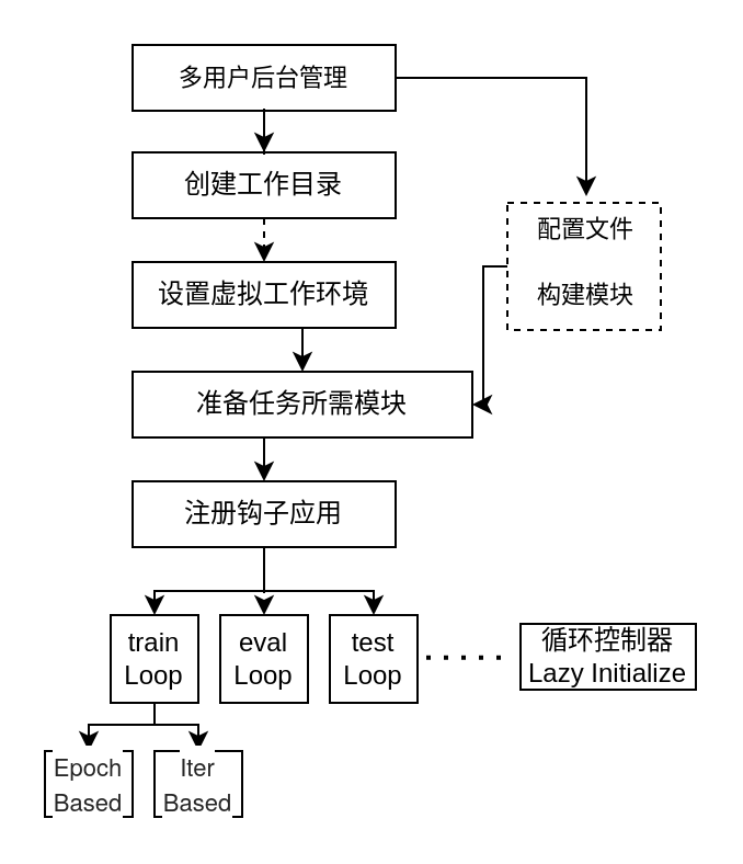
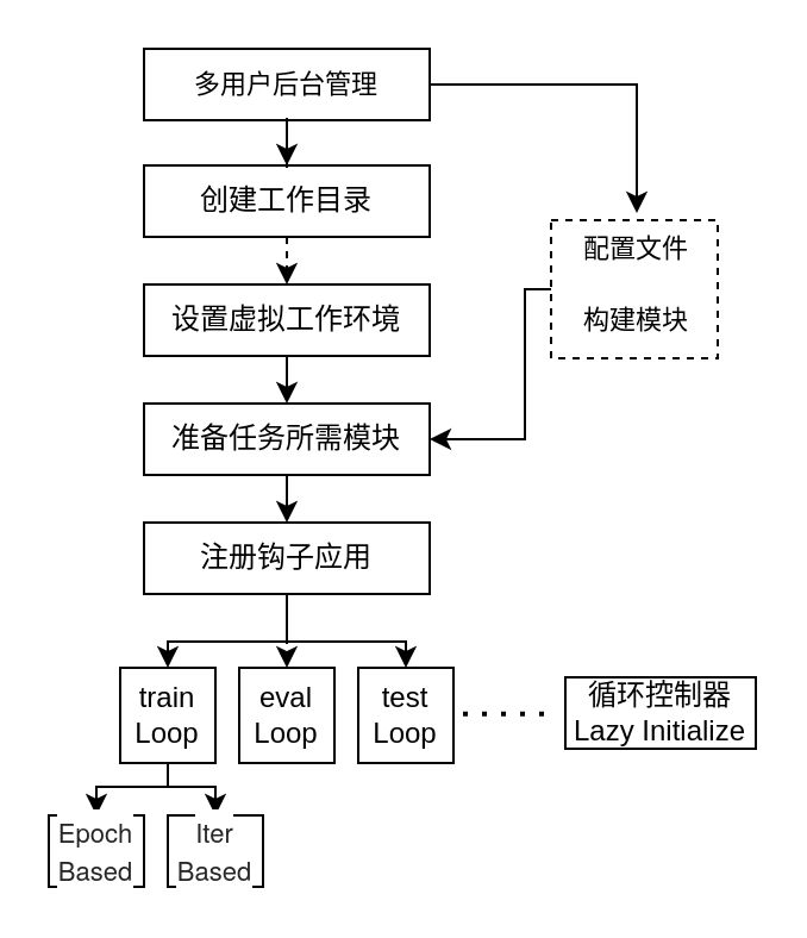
  <mxCell id="0" />
  <mxCell id="1" parent="0" />
  <mxCell id="2" style="edgeStyle=orthogonalEdgeStyle;rounded=0;orthogonalLoop=1;jettySize=auto;html=1;exitX=0.5;exitY=1;exitDx=0;exitDy=0;entryX=0.5;entryY=0;entryDx=0;entryDy=0;dashed=1;" edge="1" parent="1" source="3" target="5"><mxGeometry relative="1" as="geometry" /></mxCell>
  <mxCell id="3" value="创建工作目录" style="rounded=0;whiteSpace=wrap;html=1;fillColor=none;" vertex="1" parent="1"><mxGeometry x="60" y="69" width="120" height="30" as="geometry" /></mxCell>
  <mxCell id="4" style="edgeStyle=orthogonalEdgeStyle;rounded=0;orthogonalLoop=1;jettySize=auto;html=1;exitX=0.5;exitY=1;exitDx=0;exitDy=0;entryX=0.5;entryY=0;entryDx=0;entryDy=0;" edge="1" parent="1" source="5" target="7"><mxGeometry relative="1" as="geometry" /></mxCell>
  <mxCell id="5" value="设置虚拟工作环境" style="rounded=0;whiteSpace=wrap;html=1;fillColor=none;" vertex="1" parent="1"><mxGeometry x="60" y="119" width="120" height="30" as="geometry" /></mxCell>
  <mxCell id="6" style="edgeStyle=orthogonalEdgeStyle;rounded=0;orthogonalLoop=1;jettySize=auto;html=1;exitX=0.5;exitY=1;exitDx=0;exitDy=0;entryX=0.5;entryY=0;entryDx=0;entryDy=0;" edge="1" parent="1" source="7" target="11"><mxGeometry relative="1" as="geometry" /></mxCell>
- <mxCell id="7" value="准备任务所需模块" style="rounded=0;whiteSpace=wrap;html=1;fillColor=none;" vertex="1" parent="1"><mxGeometry x="60" y="169" width="155" height="30" as="geometry" /></mxCell>
+ <mxCell id="7" value="准备任务所需模块" style="rounded=0;whiteSpace=wrap;html=1;fillColor=none;" vertex="1" parent="1"><mxGeometry x="60" y="169" width="120" height="30" as="geometry" /></mxCell>
  <mxCell id="8" style="edgeStyle=orthogonalEdgeStyle;rounded=0;orthogonalLoop=1;jettySize=auto;html=1;exitX=0.5;exitY=1;exitDx=0;exitDy=0;entryX=0.5;entryY=0;entryDx=0;entryDy=0;dashed=1;" edge="1" parent="1" source="11" target="15"><mxGeometry relative="1" as="geometry" /></mxCell>
  <mxCell id="9" style="edgeStyle=orthogonalEdgeStyle;rounded=0;orthogonalLoop=1;jettySize=auto;html=1;exitX=0.5;exitY=1;exitDx=0;exitDy=0;entryX=0.5;entryY=0;entryDx=0;entryDy=0;" edge="1" parent="1" source="11" target="14"><mxGeometry relative="1" as="geometry" /></mxCell>
  <mxCell id="10" style="edgeStyle=orthogonalEdgeStyle;rounded=0;orthogonalLoop=1;jettySize=auto;html=1;exitX=0.5;exitY=1;exitDx=0;exitDy=0;entryX=0.5;entryY=0;entryDx=0;entryDy=0;" edge="1" parent="1" source="11" target="16"><mxGeometry relative="1" as="geometry" /></mxCell>
  <mxCell id="11" value="注册钩子应用" style="rounded=0;whiteSpace=wrap;html=1;fillColor=none;" vertex="1" parent="1"><mxGeometry x="60" y="219" width="120" height="30" as="geometry" /></mxCell>
  <mxCell id="12" style="edgeStyle=orthogonalEdgeStyle;rounded=0;orthogonalLoop=1;jettySize=auto;html=1;entryX=0.5;entryY=0;entryDx=0;entryDy=0;fontSize=11;" edge="1" parent="1" source="14" target="19"><mxGeometry relative="1" as="geometry"><Array as="points"><mxPoint x="70" y="330" /><mxPoint x="40" y="330" /></Array></mxGeometry></mxCell>
  <mxCell id="13" style="edgeStyle=orthogonalEdgeStyle;rounded=0;orthogonalLoop=1;jettySize=auto;html=1;exitX=0.5;exitY=1;exitDx=0;exitDy=0;entryX=0.5;entryY=0;entryDx=0;entryDy=0;fontSize=11;" edge="1" parent="1" source="14" target="20"><mxGeometry relative="1" as="geometry"><Array as="points"><mxPoint x="70" y="330" /><mxPoint x="90" y="330" /></Array></mxGeometry></mxCell>
  <mxCell id="14" value="train&lt;br&gt;Loop" style="rounded=0;whiteSpace=wrap;html=1;fillColor=none;" vertex="1" parent="1"><mxGeometry x="50" y="280" width="40" height="40" as="geometry" /></mxCell>
  <mxCell id="15" value="eval&lt;br style=&quot;border-color: var(--border-color);&quot;&gt;Loop" style="rounded=0;whiteSpace=wrap;html=1;fillColor=none;" vertex="1" parent="1"><mxGeometry x="100" y="280" width="40" height="40" as="geometry" /></mxCell>
  <mxCell id="16" value="test&lt;br style=&quot;border-color: var(--border-color);&quot;&gt;Loop" style="rounded=0;whiteSpace=wrap;html=1;fillColor=none;" vertex="1" parent="1"><mxGeometry x="150" y="280" width="40" height="40" as="geometry" /></mxCell>
  <mxCell id="17" value="循环控制器Lazy Initialize" style="rounded=0;whiteSpace=wrap;html=1;fillColor=none;" vertex="1" parent="1"><mxGeometry x="237" y="284" width="80" height="30" as="geometry" /></mxCell>
  <mxCell id="18" value="" style="endArrow=none;dashed=1;html=1;dashPattern=1 3;strokeWidth=2;rounded=0;" edge="1" parent="1"><mxGeometry width="50" height="50" relative="1" as="geometry"><mxPoint x="194" y="299.4" as="sourcePoint" /><mxPoint x="234" y="299.4" as="targetPoint" /></mxGeometry></mxCell>
  <mxCell id="19" value="&lt;span style=&quot;color: rgb(38, 38, 38); font-family: FreightSans, &amp;quot;Helvetica Neue&amp;quot;, Helvetica, Arial, sans-serif; letter-spacing: 0.01px; text-align: left; background-color: rgb(255, 255, 255);&quot;&gt;&lt;font style=&quot;font-size: 11px;&quot;&gt;&lt;font style=&quot;font-size: 11px;&quot;&gt;&lt;font style=&quot;font-size: 11px;&quot;&gt;Epoch&lt;br style=&quot;font-size: 11px;&quot;&gt;Based&lt;/font&gt;&lt;/font&gt;&lt;br&gt;&lt;/font&gt;&lt;/span&gt;" style="rounded=0;whiteSpace=wrap;html=1;fillColor=none;" vertex="1" parent="1"><mxGeometry x="20" y="342" width="40" height="30" as="geometry" /></mxCell>
  <mxCell id="20" value="&lt;span style=&quot;color: rgb(38, 38, 38); font-family: FreightSans, &amp;quot;Helvetica Neue&amp;quot;, Helvetica, Arial, sans-serif; letter-spacing: 0.01px; text-align: left; background-color: rgb(255, 255, 255);&quot;&gt;&lt;span style=&quot;font-size: 11px;&quot;&gt;Iter&lt;/span&gt;&lt;font size=&quot;1&quot;&gt;&lt;br&gt;&lt;/font&gt;&lt;span style=&quot;font-size: 11px;&quot;&gt;Based&lt;/span&gt;&lt;/span&gt;" style="rounded=0;whiteSpace=wrap;html=1;fillColor=none;" vertex="1" parent="1"><mxGeometry x="70" y="342" width="40" height="30" as="geometry" /></mxCell>
  <mxCell id="21" style="edgeStyle=orthogonalEdgeStyle;rounded=0;orthogonalLoop=1;jettySize=auto;html=1;entryX=0.5;entryY=0;entryDx=0;entryDy=0;fontSize=11;" edge="1" parent="1" source="23" target="3"><mxGeometry relative="1" as="geometry" /></mxCell>
  <mxCell id="22" style="edgeStyle=orthogonalEdgeStyle;rounded=0;orthogonalLoop=1;jettySize=auto;html=1;exitX=1;exitY=0.5;exitDx=0;exitDy=0;fontSize=11;" edge="1" parent="1" source="23" target="24"><mxGeometry relative="1" as="geometry" /></mxCell>
  <mxCell id="23" value="多用户后台管理" style="rounded=0;whiteSpace=wrap;html=1;fontSize=11;fillColor=none;" vertex="1" parent="1"><mxGeometry x="60" y="20" width="120" height="30" as="geometry" /></mxCell>
  <mxCell id="24" value="配置文件" style="text;html=1;strokeColor=none;fillColor=none;align=center;verticalAlign=middle;whiteSpace=wrap;rounded=0;fontSize=11;" vertex="1" parent="1"><mxGeometry x="237" y="89" width="60" height="30" as="geometry" /></mxCell>
  <mxCell id="25" style="edgeStyle=orthogonalEdgeStyle;rounded=0;orthogonalLoop=1;jettySize=auto;html=1;entryX=1;entryY=0.5;entryDx=0;entryDy=0;fontSize=11;" edge="1" parent="1" source="26" target="7"><mxGeometry relative="1" as="geometry"><Array as="points"><mxPoint x="220" y="121" /><mxPoint x="220" y="184" /></Array></mxGeometry></mxCell>
  <mxCell id="26" value="" style="rounded=0;whiteSpace=wrap;html=1;fontSize=11;fillColor=none;dashed=1;" vertex="1" parent="1"><mxGeometry x="231" y="92" width="70" height="58" as="geometry" /></mxCell>
  <mxCell id="27" value="构建模块" style="text;html=1;strokeColor=none;fillColor=none;align=center;verticalAlign=middle;whiteSpace=wrap;rounded=0;fontSize=11;" vertex="1" parent="1"><mxGeometry x="237" y="119" width="60" height="30" as="geometry" /></mxCell>
